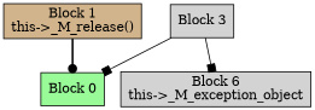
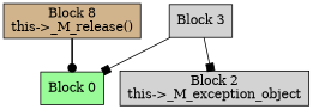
  digraph {
    node [fillcolor=lightgrey shape=box style=filled]
    edge [arrowhead=box style=solid]
    n1 [fillcolor=palegreen label="Block 0\n"]
-   n2 [fillcolor=tan label="Block 1\nthis->_M_release()\n"]
-   n3 [label="Block 6\nthis->_M_exception_object\n"]
+   n2 [fillcolor=tan label="Block 8\nthis->_M_release()\n"]
+   n3 [label="Block 2\nthis->_M_exception_object\n"]
    n4 [label="Block 3\n"]
    n2 -> n1 [arrowhead=dot style=bold]
    n4 -> n1
    n4 -> n3
  }
